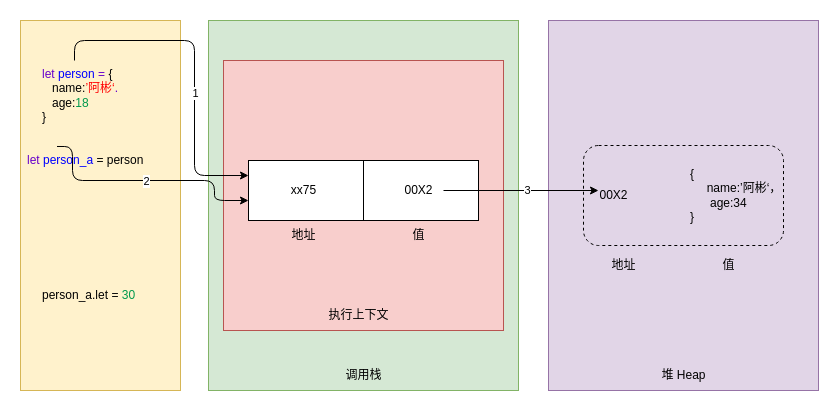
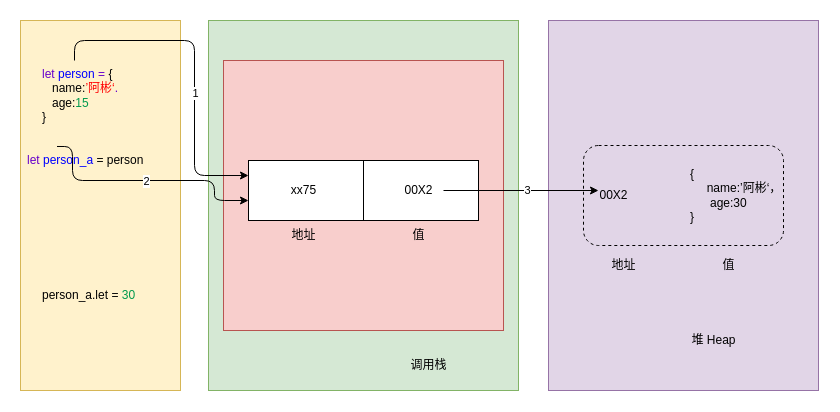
  <mxCell id="0" />
  <mxCell id="1" parent="0" />
  <mxCell id="2" value="" style="rounded=0;whiteSpace=wrap;html=1;fillColor=#fff2cc;strokeColor=#d6b656;" vertex="1" parent="1"><mxGeometry x="20" y="20" width="160" height="370" as="geometry" /></mxCell>
- <mxCell id="3" value="&lt;div&gt;&lt;font color=&quot;#6600cc&quot;&gt;let &lt;/font&gt;&lt;font color=&quot;#0000ff&quot;&gt;person&lt;/font&gt;&lt;font color=&quot;#6600cc&quot;&gt; = &lt;/font&gt;{&lt;/div&gt;&lt;font color=&quot;#6600cc&quot;&gt;&amp;nbsp; &amp;nbsp;&lt;/font&gt;name:&lt;font color=&quot;#ff0000&quot;&gt;’阿彬‘&lt;/font&gt;&lt;font color=&quot;#6600cc&quot;&gt;.&lt;br&gt;&lt;/font&gt;&amp;nbsp; &amp;nbsp;age:&lt;font color=&quot;#00994d&quot;&gt;18&lt;/font&gt;&lt;br&gt;&lt;div&gt;}&lt;/div&gt;" style="text;html=1;align=left;verticalAlign=middle;resizable=0;points=[];autosize=1;strokeColor=none;fillColor=none;" vertex="1" parent="1"><mxGeometry x="40" y="60" width="100" height="70" as="geometry" /></mxCell>
+ <mxCell id="3" value="&lt;div&gt;&lt;font color=&quot;#6600cc&quot;&gt;let &lt;/font&gt;&lt;font color=&quot;#0000ff&quot;&gt;person&lt;/font&gt;&lt;font color=&quot;#6600cc&quot;&gt; = &lt;/font&gt;{&lt;/div&gt;&lt;font color=&quot;#6600cc&quot;&gt;&amp;nbsp; &amp;nbsp;&lt;/font&gt;name:&lt;font color=&quot;#ff0000&quot;&gt;’阿彬‘&lt;/font&gt;&lt;font color=&quot;#6600cc&quot;&gt;.&lt;br&gt;&lt;/font&gt;&amp;nbsp; &amp;nbsp;age:&lt;font color=&quot;#00994d&quot;&gt;15&lt;/font&gt;&lt;br&gt;&lt;div&gt;}&lt;/div&gt;" style="text;html=1;align=left;verticalAlign=middle;resizable=0;points=[];autosize=1;strokeColor=none;fillColor=none;" vertex="1" parent="1"><mxGeometry x="40" y="60" width="100" height="70" as="geometry" /></mxCell>
  <mxCell id="4" value="&lt;font color=&quot;#6600cc&quot;&gt;let &lt;/font&gt;&lt;font color=&quot;#0000ff&quot;&gt;person_a&lt;/font&gt; = person" style="text;html=1;align=left;verticalAlign=middle;resizable=0;points=[];autosize=1;strokeColor=none;fillColor=none;" vertex="1" parent="1"><mxGeometry x="25" y="145" width="140" height="30" as="geometry" /></mxCell>
  <mxCell id="5" value="person_a.let =&lt;font color=&quot;#0000ff&quot;&gt; &lt;/font&gt;&lt;font color=&quot;#00994d&quot;&gt;30&lt;/font&gt;" style="text;html=1;align=left;verticalAlign=middle;resizable=0;points=[];autosize=1;strokeColor=none;fillColor=none;" vertex="1" parent="1"><mxGeometry x="40" y="280" width="120" height="30" as="geometry" /></mxCell>
  <mxCell id="6" value="" style="rounded=0;whiteSpace=wrap;html=1;fillColor=#d5e8d4;strokeColor=#82b366;" vertex="1" parent="1"><mxGeometry x="208" y="20" width="310" height="370" as="geometry" /></mxCell>
- <mxCell id="7" value="调用栈" style="text;html=1;align=center;verticalAlign=middle;resizable=0;points=[];autosize=1;strokeColor=none;fillColor=none;fontColor=#000000;" vertex="1" parent="1"><mxGeometry x="333" y="360" width="60" height="30" as="geometry" /></mxCell>
+ <mxCell id="7" value="调用栈" style="text;html=1;align=center;verticalAlign=middle;resizable=0;points=[];autosize=1;strokeColor=none;fillColor=none;fontColor=#000000;" vertex="1" parent="1"><mxGeometry x="398" y="350" width="60" height="30" as="geometry" /></mxCell>
  <mxCell id="8" value="" style="whiteSpace=wrap;html=1;fillColor=#f8cecc;strokeColor=#b85450;" vertex="1" parent="1"><mxGeometry x="223" y="60" width="280" height="270" as="geometry" /></mxCell>
- <mxCell id="9" value="执行上下文" style="text;html=1;align=center;verticalAlign=middle;resizable=0;points=[];autosize=1;strokeColor=none;fillColor=none;fontColor=#000000;" vertex="1" parent="1"><mxGeometry x="318" y="300" width="80" height="30" as="geometry" /></mxCell>
  <mxCell id="10" value="" style="group" vertex="1" connectable="0" parent="1"><mxGeometry x="248" y="160" width="230" height="60" as="geometry" /></mxCell>
  <mxCell id="11" value="" style="rounded=0;whiteSpace=wrap;html=1;fontColor=#000000;" vertex="1" parent="10"><mxGeometry width="230" height="60" as="geometry" /></mxCell>
  <mxCell id="12" value="xx75" style="text;html=1;align=center;verticalAlign=middle;resizable=0;points=[];autosize=1;strokeColor=none;fillColor=none;fontColor=#000000;" vertex="1" parent="10"><mxGeometry x="30" y="15" width="50" height="30" as="geometry" /></mxCell>
  <mxCell id="13" value="00X2" style="text;html=1;align=center;verticalAlign=middle;resizable=0;points=[];autosize=1;strokeColor=none;fillColor=none;fontColor=#000000;" vertex="1" parent="10"><mxGeometry x="145" y="15" width="50" height="30" as="geometry" /></mxCell>
  <mxCell id="14" value="" style="endArrow=none;html=1;rounded=0;fontColor=#000000;entryX=0.5;entryY=0;entryDx=0;entryDy=0;exitX=0.5;exitY=1;exitDx=0;exitDy=0;" edge="1" parent="10" source="11" target="11"><mxGeometry width="50" height="50" relative="1" as="geometry"><mxPoint x="260" y="500" as="sourcePoint" /><mxPoint x="310" y="450" as="targetPoint" /></mxGeometry></mxCell>
  <mxCell id="15" value="" style="rounded=0;whiteSpace=wrap;html=1;fillColor=#e1d5e7;strokeColor=#9673a6;" vertex="1" parent="1"><mxGeometry x="548" y="20" width="270" height="370" as="geometry" /></mxCell>
  <mxCell id="16" value="00X2" style="text;html=1;align=center;verticalAlign=middle;resizable=0;points=[];autosize=1;strokeColor=none;fillColor=none;fontColor=#000000;" vertex="1" parent="1"><mxGeometry x="588" y="180" width="50" height="30" as="geometry" /></mxCell>
- <mxCell id="17" value="堆 Heap" style="text;html=1;align=center;verticalAlign=middle;resizable=0;points=[];autosize=1;strokeColor=none;fillColor=none;fontColor=#000000;" vertex="1" parent="1"><mxGeometry x="648" y="360" width="70" height="30" as="geometry" /></mxCell>
- <mxCell id="18" value="{&lt;br&gt;&amp;nbsp; &amp;nbsp; &amp;nbsp;name:’阿彬‘，&lt;br&gt;&amp;nbsp; &amp;nbsp; &amp;nbsp; age:34&lt;br&gt;}" style="text;html=1;align=left;verticalAlign=middle;resizable=0;points=[];autosize=1;strokeColor=none;fillColor=none;fontColor=#000000;" vertex="1" parent="1"><mxGeometry x="688" y="160" width="110" height="70" as="geometry" /></mxCell>
+ <mxCell id="17" value="堆 Heap" style="text;html=1;align=center;verticalAlign=middle;resizable=0;points=[];autosize=1;strokeColor=none;fillColor=none;fontColor=#000000;" vertex="1" parent="1"><mxGeometry x="678" y="325" width="70" height="30" as="geometry" /></mxCell>
+ <mxCell id="18" value="{&lt;br&gt;&amp;nbsp; &amp;nbsp; &amp;nbsp;name:’阿彬‘，&lt;br&gt;&amp;nbsp; &amp;nbsp; &amp;nbsp; age:30&lt;br&gt;}" style="text;html=1;align=left;verticalAlign=middle;resizable=0;points=[];autosize=1;strokeColor=none;fillColor=none;fontColor=#000000;" vertex="1" parent="1"><mxGeometry x="688" y="160" width="110" height="70" as="geometry" /></mxCell>
  <mxCell id="19" value="地址" style="text;html=1;align=center;verticalAlign=middle;resizable=0;points=[];autosize=1;strokeColor=none;fillColor=none;fontColor=#000000;" vertex="1" parent="1"><mxGeometry x="278" y="220" width="50" height="30" as="geometry" /></mxCell>
  <mxCell id="20" value="值" style="text;html=1;align=center;verticalAlign=middle;resizable=0;points=[];autosize=1;strokeColor=none;fillColor=none;fontColor=#000000;" vertex="1" parent="1"><mxGeometry x="398" y="220" width="40" height="30" as="geometry" /></mxCell>
  <mxCell id="21" value="地址" style="text;html=1;align=center;verticalAlign=middle;resizable=0;points=[];autosize=1;strokeColor=none;fillColor=none;fontColor=#000000;" vertex="1" parent="1"><mxGeometry x="598" y="250" width="50" height="30" as="geometry" /></mxCell>
  <mxCell id="22" value="值" style="text;html=1;align=center;verticalAlign=middle;resizable=0;points=[];autosize=1;strokeColor=none;fillColor=none;fontColor=#000000;" vertex="1" parent="1"><mxGeometry x="708" y="250" width="40" height="30" as="geometry" /></mxCell>
  <mxCell id="23" value="" style="rounded=1;whiteSpace=wrap;html=1;fillColor=none;dashed=1;" vertex="1" parent="1"><mxGeometry x="583" y="145" width="200" height="100" as="geometry" /></mxCell>
  <mxCell id="24" style="edgeStyle=orthogonalEdgeStyle;rounded=0;orthogonalLoop=1;jettySize=auto;html=1;fontColor=#000000;" edge="1" parent="1" source="13"><mxGeometry relative="1" as="geometry"><mxPoint x="598" y="190" as="targetPoint" /></mxGeometry></mxCell>
  <mxCell id="25" value="3" style="edgeLabel;html=1;align=center;verticalAlign=middle;resizable=0;points=[];fontColor=#000000;" vertex="1" connectable="0" parent="24"><mxGeometry x="0.074" y="1" relative="1" as="geometry"><mxPoint as="offset" /></mxGeometry></mxCell>
  <mxCell id="26" style="edgeStyle=orthogonalEdgeStyle;rounded=1;orthogonalLoop=1;jettySize=auto;html=1;entryX=0;entryY=0.25;entryDx=0;entryDy=0;fontColor=#000000;" edge="1" parent="1" source="3" target="11"><mxGeometry relative="1" as="geometry"><Array as="points"><mxPoint x="74" y="40" /><mxPoint x="194" y="40" /><mxPoint x="194" y="175" /></Array></mxGeometry></mxCell>
  <mxCell id="27" value="1" style="edgeLabel;html=1;align=center;verticalAlign=middle;resizable=0;points=[];fontColor=#000000;" vertex="1" connectable="0" parent="26"><mxGeometry x="0.165" relative="1" as="geometry"><mxPoint as="offset" /></mxGeometry></mxCell>
  <mxCell id="28" style="edgeStyle=orthogonalEdgeStyle;rounded=1;orthogonalLoop=1;jettySize=auto;html=1;fontColor=#000000;exitX=0.225;exitY=0.033;exitDx=0;exitDy=0;exitPerimeter=0;" edge="1" parent="1" source="4"><mxGeometry relative="1" as="geometry"><mxPoint x="248" y="200" as="targetPoint" /><Array as="points"><mxPoint x="72" y="180" /><mxPoint x="214" y="180" /><mxPoint x="214" y="200" /></Array></mxGeometry></mxCell>
  <mxCell id="29" value="2" style="edgeLabel;html=1;align=center;verticalAlign=middle;resizable=0;points=[];fontColor=#000000;" vertex="1" connectable="0" parent="28"><mxGeometry x="0.003" relative="1" as="geometry"><mxPoint as="offset" /></mxGeometry></mxCell>
